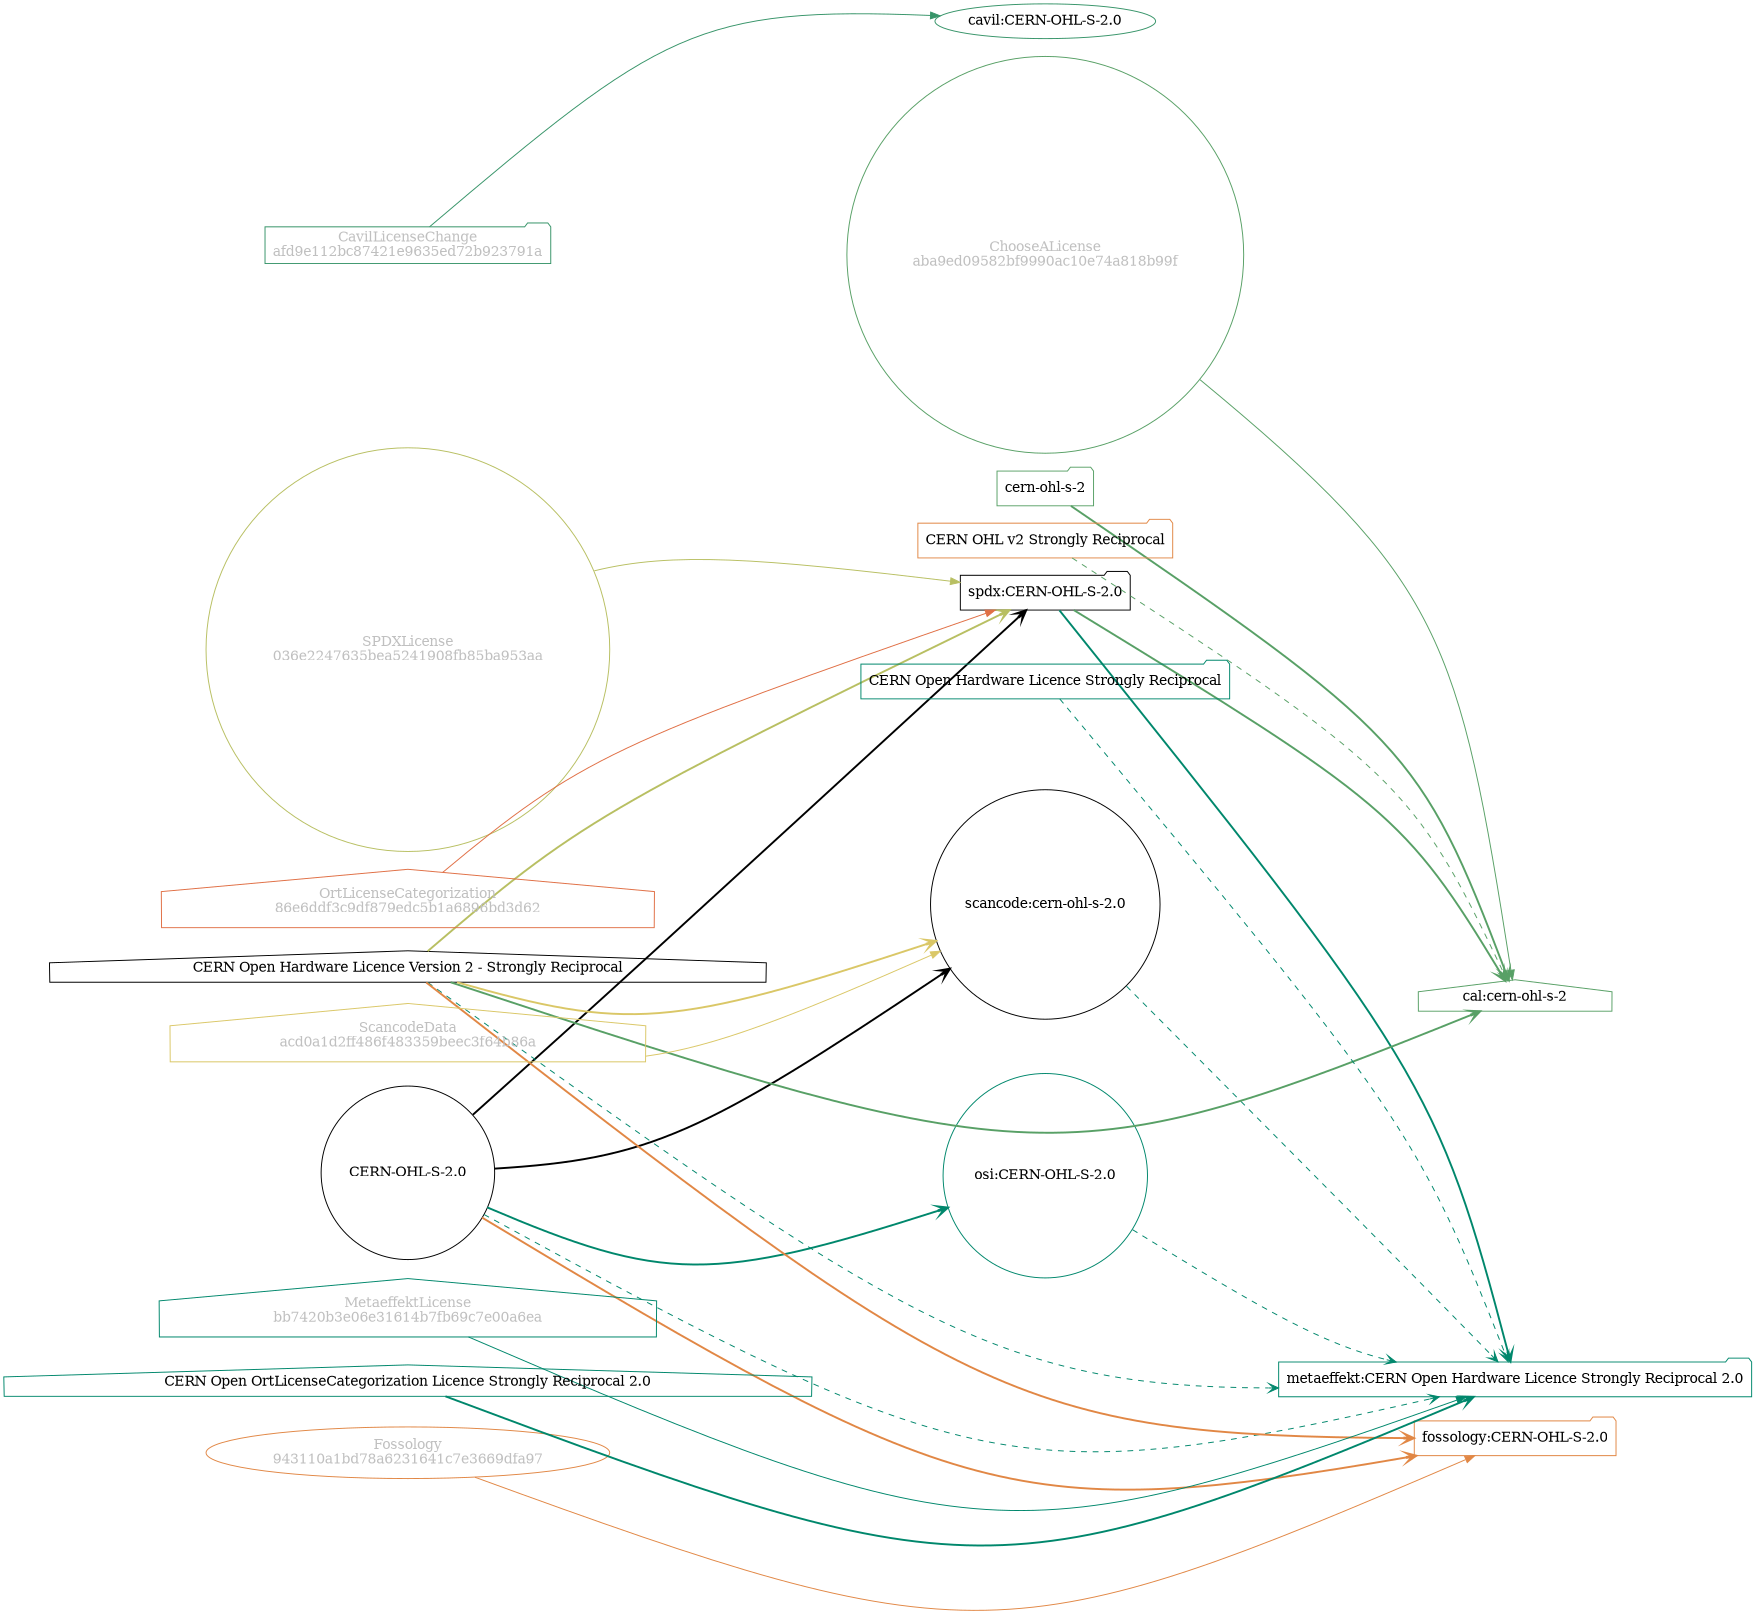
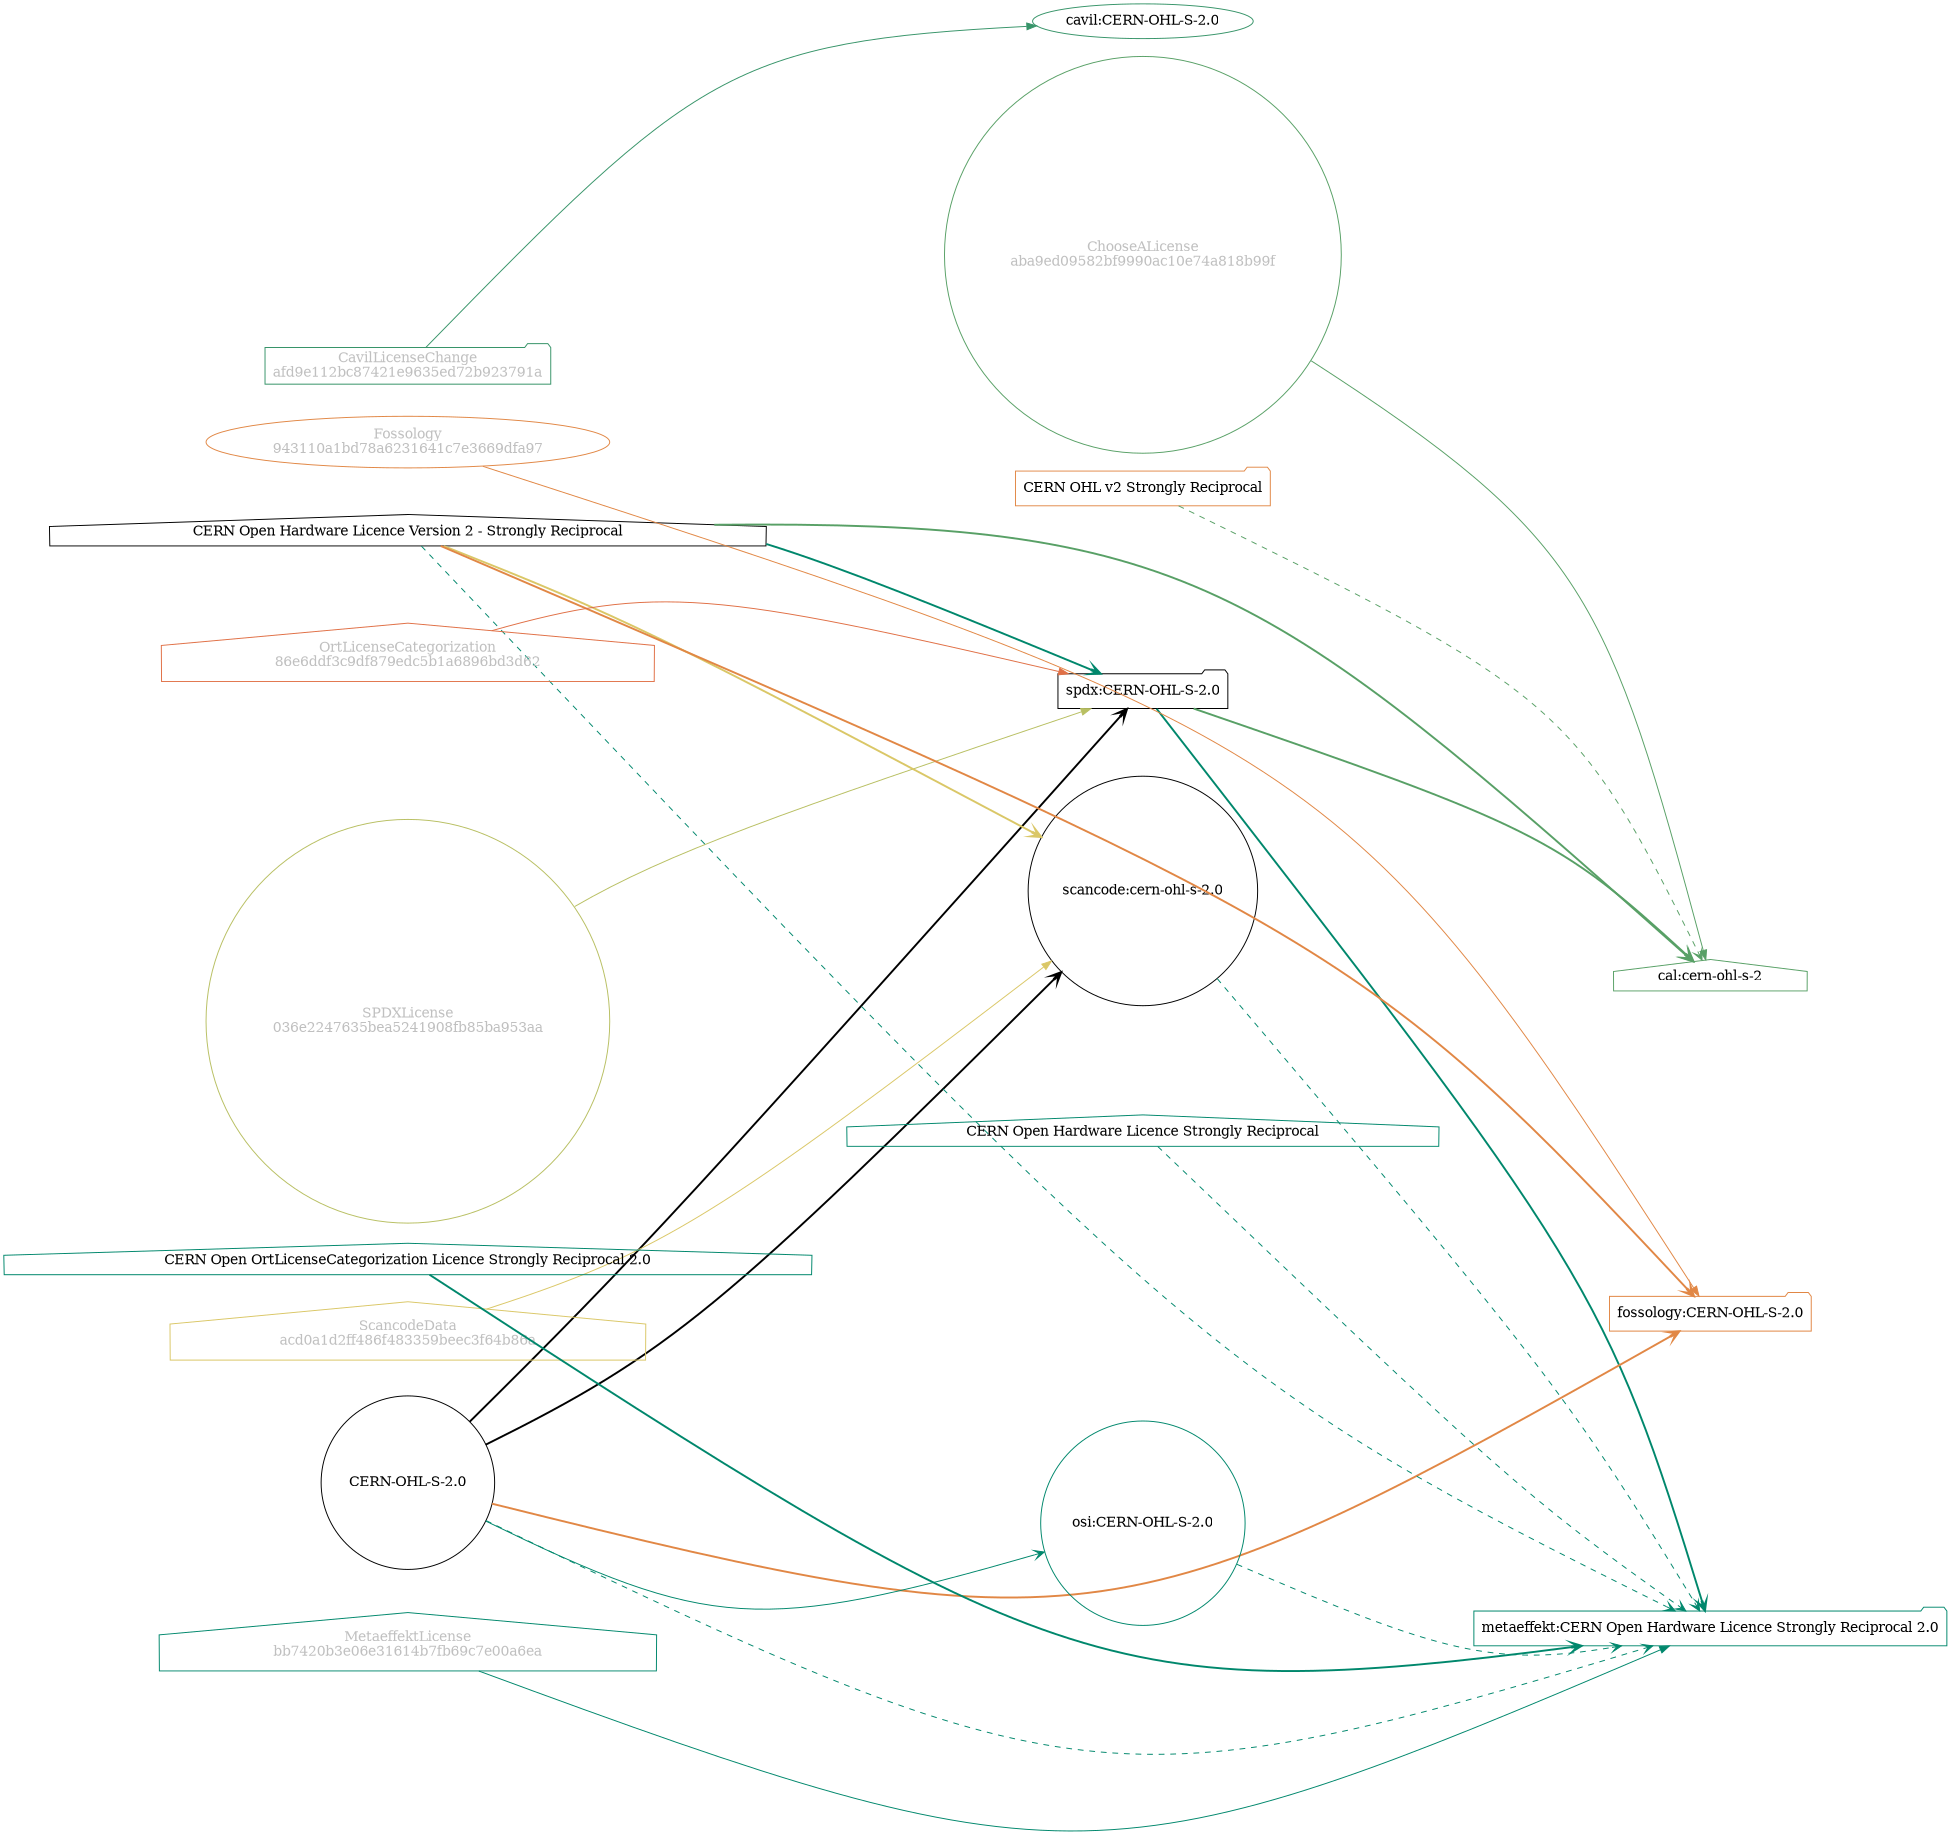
  strict digraph {
    rankdir=LR
    splines=curved
    node [color="#00876c" shape=house]
    edge [color="#00876c" weight=0.5 arrowhead=vee style=bold]
    n1 [color="#b8bf62" fillcolor="beige;1" fontcolor=gray label="SPDXLicense\n036e2247635bea5241908fb85ba953aa" shape=circle]
    n2 [label="spdx:CERN-OHL-S-2.0" shape=folder color=""]
    n3 [color="#58a066" label="cal:cern-ohl-s-2"]
    n4 [label="metaeffekt:CERN Open Hardware Licence Strongly Reciprocal 2.0" shape=folder]
    n5 [label="CERN-OHL-S-2.0" shape=circle color=""]
    n6 [label="scancode:cern-ohl-s-2.0" shape=circle color=""]
    n7 [color="#e18745" label="fossology:CERN-OHL-S-2.0" shape=folder]
    n8 [label="osi:CERN-OHL-S-2.0" shape=circle]
    n9 [color="#379469" label="cavil:CERN-OHL-S-2.0" shape=ellipse]
    n10 [label="CERN Open Hardware Licence Version 2 - Strongly Reciprocal" color=""]
    n11 [color="#58a066" fillcolor="beige;1" fontcolor=gray label="ChooseALicense\naba9ed09582bf9990ac10e74a818b99f" shape=circle]
-   n12 [color="#58a066" label="cern-ohl-s-2" shape=folder]
    n13 [color="#e18745" label="CERN OHL v2 Strongly Reciprocal" shape=folder]
    n14 [color="#dac767" fillcolor="beige;1" fontcolor=gray label="ScancodeData\nacd0a1d2ff486f483359beec3f64b86a"]
    n15 [color="#e18745" fillcolor="beige;1" fontcolor=gray label="Fossology\n943110a1bd78a6231641c7e3669dfa97" shape=ellipse]
    n16 [color="#e06f45" fillcolor="beige;1" fontcolor=gray label="OrtLicenseCategorization\n86e6ddf3c9df879edc5b1a6896bd3d62"]
    n17 [color="#379469" fillcolor="beige;1" fontcolor=gray label="CavilLicenseChange\nafd9e112bc87421e9635ed72b923791a" shape=folder]
    n18 [fillcolor="beige;1" fontcolor=gray label="MetaeffektLicense\nbb7420b3e06e31614b7fb69c7e00a6ea"]
    n19 [label="CERN Open OrtLicenseCategorization Licence Strongly Reciprocal 2.0"]
-   n20 [label="CERN Open Hardware Licence Strongly Reciprocal" shape=folder]
+   n20 [label="CERN Open Hardware Licence Strongly Reciprocal"]
    n1 -> n2 [color="#b8bf62" arrowhead="" style=""]
    n2 -> n3 [color="#58a066" weight=0.7]
    n2 -> n4 [weight=0.7]
    n5 -> n2 [weight=0.7 color=""]
    n5 -> n4 [style=dashed]
    n5 -> n6 [weight=0.7 color=""]
    n5 -> n7 [color="#e18745" weight=0.7]
-   n5 -> n8 [weight=0.7]
+   n5 -> n8 [style=solid weight=0.7]
    n6 -> n4 [style=dashed]
    n8 -> n4 [style=dashed]
-   n10 -> n2 [color="#b8bf62" weight=0.7]
+   n10 -> n2 [weight=0.7]
    n10 -> n3 [color="#58a066" weight=0.7]
    n10 -> n4 [style=dashed]
    n10 -> n6 [color="#dac767" weight=0.7]
    n10 -> n7 [color="#e18745" weight=0.7]
    n11 -> n3 [color="#58a066" arrowhead="" style=""]
-   n12 -> n3 [color="#58a066" weight=0.7]
    n13 -> n3 [color="#58a066" style=dashed]
    n14 -> n6 [color="#dac767" arrowhead="" style=""]
    n15 -> n7 [color="#e18745" arrowhead="" style=""]
    n16 -> n2 [color="#e06f45" arrowhead="" style=""]
    n17 -> n9 [color="#379469" arrowhead="" style=""]
    n18 -> n4 [arrowhead="" style=""]
    n19 -> n4 [weight=0.7]
    n20 -> n4 [style=dashed]
  }
